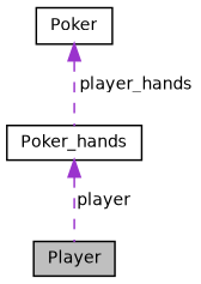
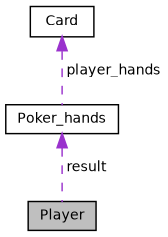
  digraph {
    node [color=black fillcolor=white fontname=Helvetica fontsize=10 shape=record style=filled]
    edge [color=darkorchid3 dir=back fontname=Helvetica fontsize=10 labelfontname=Helvetica labelfontsize=10 style=dashed]
    n1 [fillcolor=grey75 fontcolor=black height=0.2 label=Player width=0.4]
    n2 [height=0.2 label=Poker_hands width=0.4]
-   n3 [height=0.2 label=Poker width=0.4]
-   n2 -> n1 [label=" player"]
+   n3 [height=0.2 label=Card width=0.4]
+   n2 -> n1 [label=" result"]
    n3 -> n2 [label=" player_hands"]
  }
